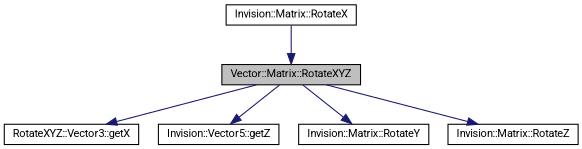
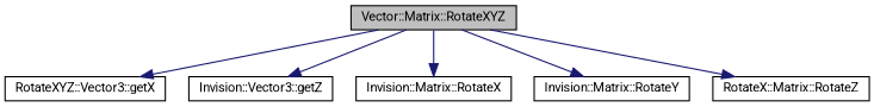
  digraph {
    fontname=Roboto
    rankdir=TB
    node [color=black fillcolor=white fontname=Roboto fontsize=10 shape=record style=filled]
    edge [color=midnightblue fontname=Roboto fontsize=10 labelfontname=Helvetica labelfontsize=10 style=solid]
    n1 [fillcolor=grey75 fontcolor=black height=0.2 label="Vector::Matrix::RotateXYZ" width=0.4]
    n2 [height=0.2 label="RotateXYZ::Vector3::getX" width=0.4]
-   n3 [height=0.2 label="Invision::Vector5::getZ" width=0.4]
+   n3 [height=0.2 label="Invision::Vector3::getZ" width=0.4]
    n4 [height=0.2 label="Invision::Matrix::RotateX" width=0.4]
    n5 [height=0.2 label="Invision::Matrix::RotateY" width=0.4]
-   n6 [height=0.2 label="Invision::Matrix::RotateZ" width=0.4]
+   n6 [height=0.2 label="RotateX::Matrix::RotateZ" width=0.4]
    n1 -> n2
    n1 -> n3
-   n4 -> n1
+   n1 -> n4
    n1 -> n5
    n1 -> n6
  }
